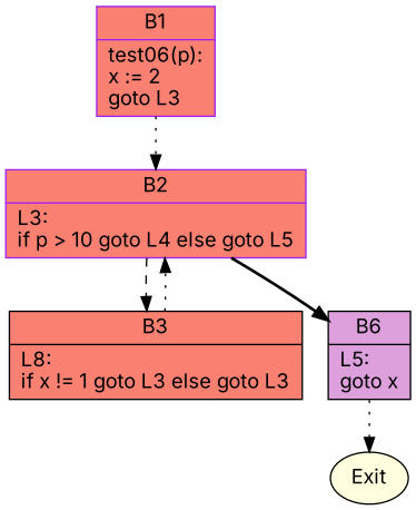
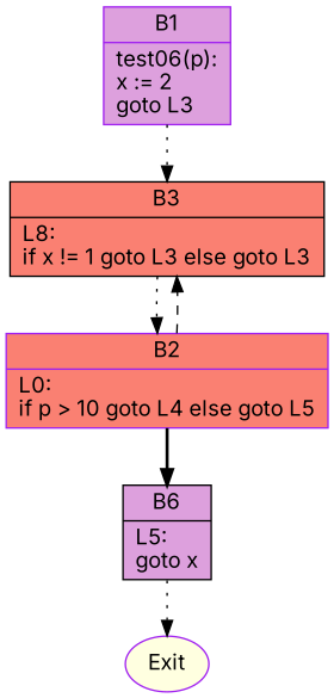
  digraph {
    fontname=Inter
    node [color=black fillcolor=plum fontname=Inter shape=record style=filled]
    edge [fontname=Inter style=dotted]
-   n1 [color=purple fillcolor=salmon label="{B1|test06(p):\lx := 2\lgoto L3\l}"]
-   n2 [color=purple fillcolor=salmon label="{B2|L3:\lif p \> 10 goto L4 else goto L5\l}"]
+   n1 [color=purple label="{B1|test06(p):\lx := 2\lgoto L3\l}"]
+   n2 [color=purple fillcolor=salmon label="{B2|L0:\lif p \> 10 goto L4 else goto L5\l}"]
    n3 [fillcolor=salmon label="{B3|L8:\lif x != 1 goto L3 else goto L3\l}"]
    n4 [label="{B6|L5:\lgoto x\l}"]
-   Exit [fillcolor=lightyellow shape=""]
-   n1 -> n2
+   Exit [color=purple fillcolor=lightyellow shape=""]
+   n1 -> n3
    n2 -> n3 [style=dashed]
    n2 -> n4 [style=bold]
    n3 -> n2
    n4 -> Exit
  }
